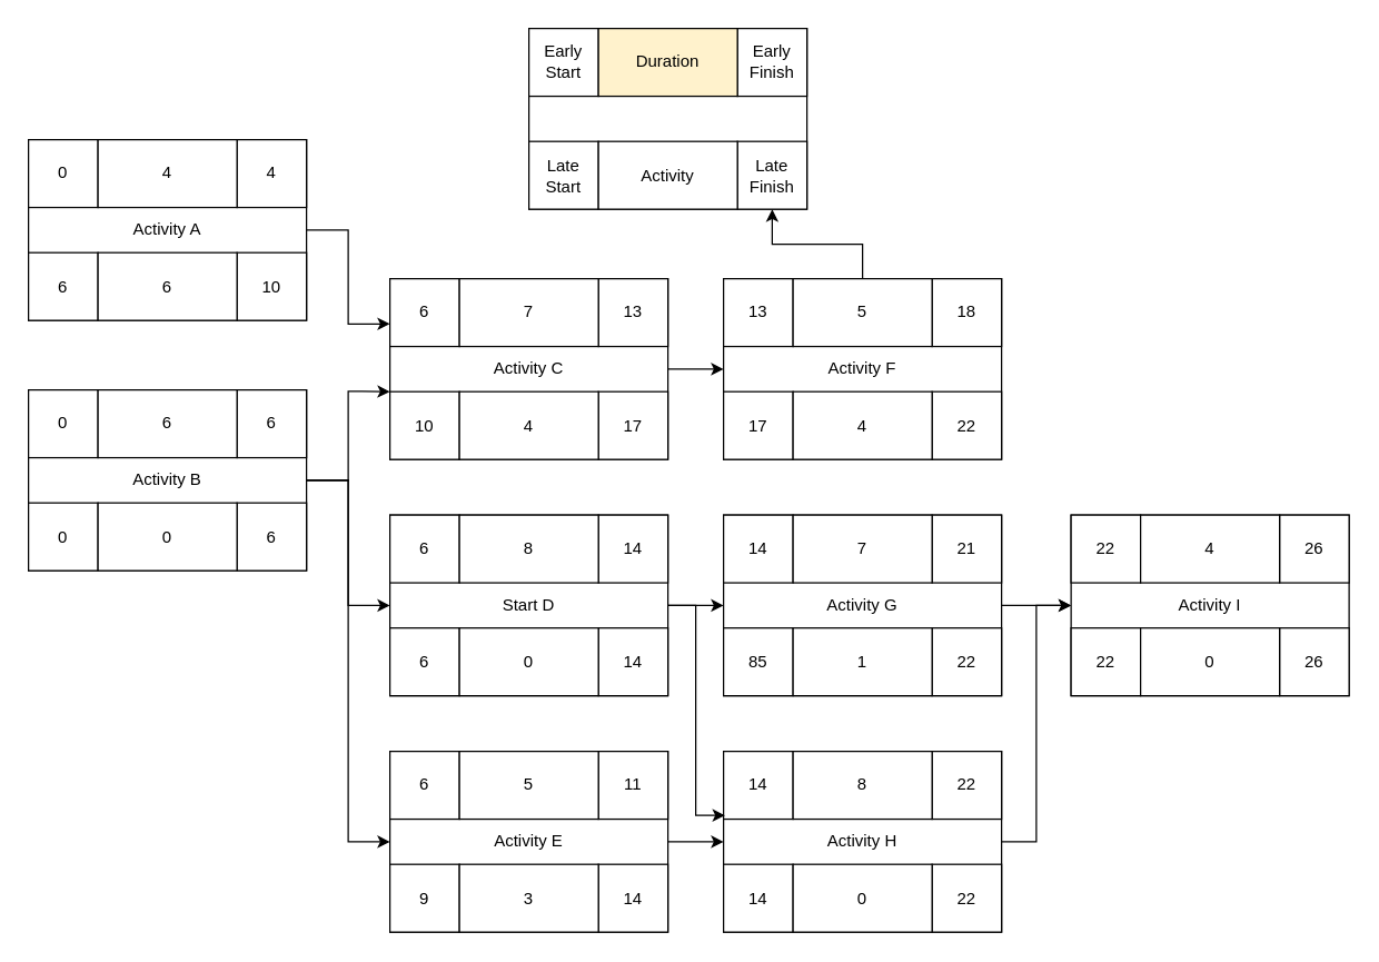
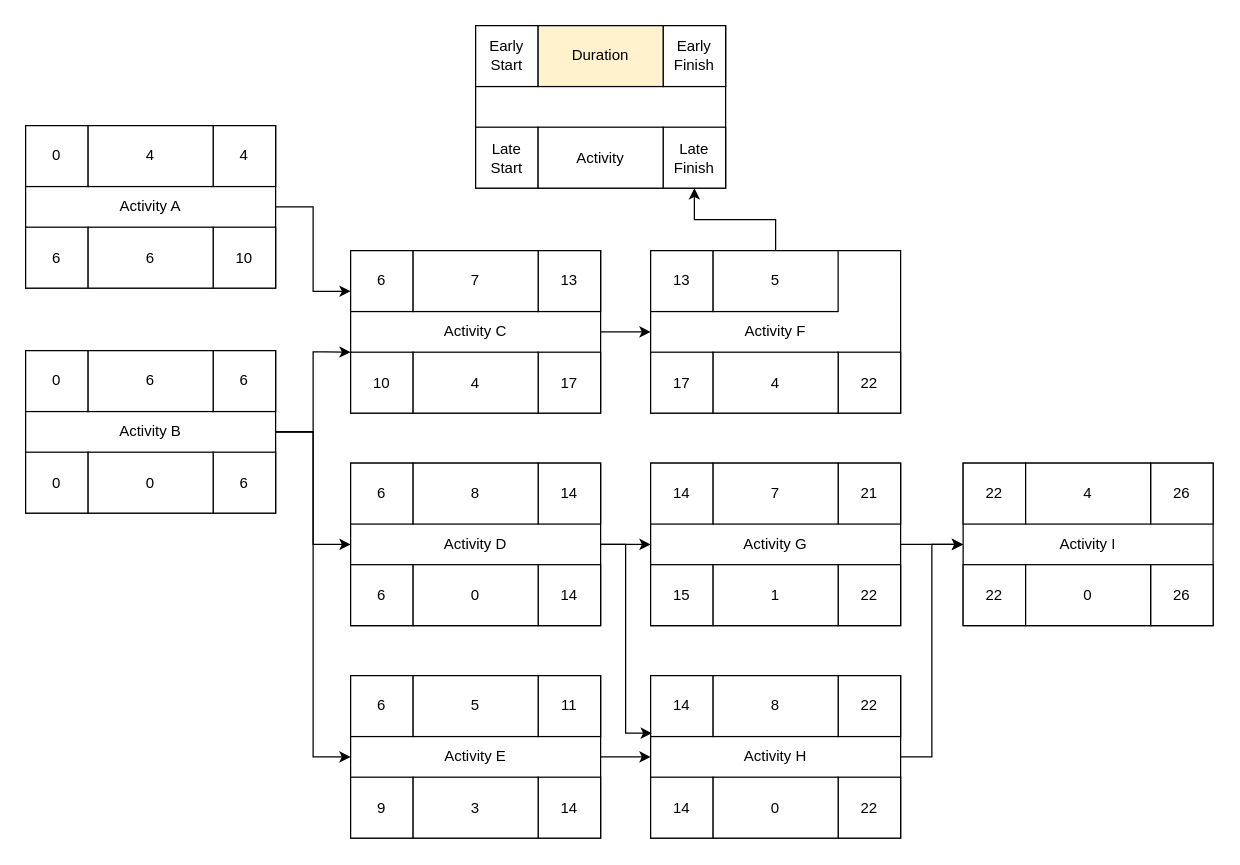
  <mxCell id="0" />
  <mxCell id="1" parent="0" />
  <mxCell id="2" value="" style="group" connectable="0" vertex="1" parent="1"><mxGeometry x="380" y="20" width="200" height="130" as="geometry" /></mxCell>
  <mxCell id="3" value="" style="rounded=0;whiteSpace=wrap;html=1;" vertex="1" parent="2"><mxGeometry width="200" height="130" as="geometry" /></mxCell>
  <mxCell id="4" value="Early Start" style="rounded=0;whiteSpace=wrap;html=1;" vertex="1" parent="2"><mxGeometry width="50" height="48.75" as="geometry" /></mxCell>
  <mxCell id="5" value="Late Start" style="rounded=0;whiteSpace=wrap;html=1;" vertex="1" parent="2"><mxGeometry y="81.25" width="50" height="48.75" as="geometry" /></mxCell>
  <mxCell id="6" value="Early Finish" style="rounded=0;whiteSpace=wrap;html=1;" vertex="1" parent="2"><mxGeometry x="150" width="50" height="48.75" as="geometry" /></mxCell>
  <mxCell id="7" value="Late Finish" style="rounded=0;whiteSpace=wrap;html=1;" vertex="1" parent="2"><mxGeometry x="150" y="81.25" width="50" height="48.75" as="geometry" /></mxCell>
  <mxCell id="8" value="Duration" style="rounded=0;whiteSpace=wrap;html=1;fillColor=#fff2cc;" vertex="1" parent="2"><mxGeometry x="50" width="100" height="48.75" as="geometry" /></mxCell>
  <mxCell id="9" value="Activity" style="rounded=0;whiteSpace=wrap;html=1;" vertex="1" parent="2"><mxGeometry x="50" y="81.25" width="100" height="48.75" as="geometry" /></mxCell>
  <mxCell id="10" value="" style="group" connectable="0" vertex="1" parent="1"><mxGeometry x="20" y="100" width="200" height="130" as="geometry" /></mxCell>
  <mxCell id="11" value="Activity A" style="rounded=0;whiteSpace=wrap;html=1;" vertex="1" parent="10"><mxGeometry width="200" height="130" as="geometry" /></mxCell>
  <mxCell id="12" value="0" style="rounded=0;whiteSpace=wrap;html=1;" vertex="1" parent="10"><mxGeometry width="50" height="48.75" as="geometry" /></mxCell>
  <mxCell id="13" value="6" style="rounded=0;whiteSpace=wrap;html=1;" vertex="1" parent="10"><mxGeometry y="81.25" width="50" height="48.75" as="geometry" /></mxCell>
  <mxCell id="14" value="4" style="rounded=0;whiteSpace=wrap;html=1;" vertex="1" parent="10"><mxGeometry x="150" width="50" height="48.75" as="geometry" /></mxCell>
  <mxCell id="15" value="10" style="rounded=0;whiteSpace=wrap;html=1;" vertex="1" parent="10"><mxGeometry x="150" y="81.25" width="50" height="48.75" as="geometry" /></mxCell>
  <mxCell id="16" value="4" style="rounded=0;whiteSpace=wrap;html=1;" vertex="1" parent="10"><mxGeometry x="50" width="100" height="48.75" as="geometry" /></mxCell>
  <mxCell id="17" value="6" style="rounded=0;whiteSpace=wrap;html=1;" vertex="1" parent="10"><mxGeometry x="50" y="81.25" width="100" height="48.75" as="geometry" /></mxCell>
  <mxCell id="18" value="" style="group" connectable="0" vertex="1" parent="1"><mxGeometry x="20" y="280" width="200" height="130" as="geometry" /></mxCell>
  <mxCell id="19" value="Activity B" style="rounded=0;whiteSpace=wrap;html=1;" vertex="1" parent="18"><mxGeometry width="200" height="130" as="geometry" /></mxCell>
  <mxCell id="20" value="0" style="rounded=0;whiteSpace=wrap;html=1;" vertex="1" parent="18"><mxGeometry width="50" height="48.75" as="geometry" /></mxCell>
  <mxCell id="21" value="0" style="rounded=0;whiteSpace=wrap;html=1;" vertex="1" parent="18"><mxGeometry y="81.25" width="50" height="48.75" as="geometry" /></mxCell>
  <mxCell id="22" value="6" style="rounded=0;whiteSpace=wrap;html=1;" vertex="1" parent="18"><mxGeometry x="150" width="50" height="48.75" as="geometry" /></mxCell>
  <mxCell id="23" value="6" style="rounded=0;whiteSpace=wrap;html=1;" vertex="1" parent="18"><mxGeometry x="150" y="81.25" width="50" height="48.75" as="geometry" /></mxCell>
  <mxCell id="24" value="6" style="rounded=0;whiteSpace=wrap;html=1;" vertex="1" parent="18"><mxGeometry x="50" width="100" height="48.75" as="geometry" /></mxCell>
  <mxCell id="25" value="0" style="rounded=0;whiteSpace=wrap;html=1;" vertex="1" parent="18"><mxGeometry x="50" y="81.25" width="100" height="48.75" as="geometry" /></mxCell>
  <mxCell id="26" value="" style="group" connectable="0" vertex="1" parent="1"><mxGeometry x="280" y="200" width="200" height="130" as="geometry" /></mxCell>
  <mxCell id="27" value="Activity C" style="rounded=0;whiteSpace=wrap;html=1;" vertex="1" parent="26"><mxGeometry width="200" height="130" as="geometry" /></mxCell>
  <mxCell id="28" value="6" style="rounded=0;whiteSpace=wrap;html=1;" vertex="1" parent="26"><mxGeometry width="50" height="48.75" as="geometry" /></mxCell>
  <mxCell id="29" value="10" style="rounded=0;whiteSpace=wrap;html=1;" vertex="1" parent="26"><mxGeometry y="81.25" width="50" height="48.75" as="geometry" /></mxCell>
  <mxCell id="30" value="13" style="rounded=0;whiteSpace=wrap;html=1;" vertex="1" parent="26"><mxGeometry x="150" width="50" height="48.75" as="geometry" /></mxCell>
  <mxCell id="31" value="17" style="rounded=0;whiteSpace=wrap;html=1;" vertex="1" parent="26"><mxGeometry x="150" y="81.25" width="50" height="48.75" as="geometry" /></mxCell>
  <mxCell id="32" value="7" style="rounded=0;whiteSpace=wrap;html=1;" vertex="1" parent="26"><mxGeometry x="50" width="100" height="48.75" as="geometry" /></mxCell>
  <mxCell id="33" value="4" style="rounded=0;whiteSpace=wrap;html=1;" vertex="1" parent="26"><mxGeometry x="50" y="81.25" width="100" height="48.75" as="geometry" /></mxCell>
  <mxCell id="34" style="edgeStyle=orthogonalEdgeStyle;rounded=0;orthogonalLoop=1;jettySize=auto;html=1;entryX=0;entryY=0.25;entryDx=0;entryDy=0;" edge="1" parent="1" source="11" target="27"><mxGeometry relative="1" as="geometry" /></mxCell>
  <mxCell id="35" style="edgeStyle=orthogonalEdgeStyle;rounded=0;orthogonalLoop=1;jettySize=auto;html=1;entryX=0;entryY=0;entryDx=0;entryDy=0;" edge="1" parent="1" source="19" target="29"><mxGeometry relative="1" as="geometry"><Array as="points"><mxPoint x="250" y="345" /><mxPoint x="250" y="281" /><mxPoint x="260" y="281" /></Array></mxGeometry></mxCell>
  <mxCell id="36" value="" style="group" connectable="0" vertex="1" parent="1"><mxGeometry x="280" y="370" width="200" height="130" as="geometry" /></mxCell>
- <mxCell id="37" value="Start D" style="rounded=0;whiteSpace=wrap;html=1;" vertex="1" parent="36"><mxGeometry width="200" height="130" as="geometry" /></mxCell>
+ <mxCell id="37" value="Activity D" style="rounded=0;whiteSpace=wrap;html=1;" vertex="1" parent="36"><mxGeometry width="200" height="130" as="geometry" /></mxCell>
  <mxCell id="38" value="6" style="rounded=0;whiteSpace=wrap;html=1;" vertex="1" parent="36"><mxGeometry width="50" height="48.75" as="geometry" /></mxCell>
  <mxCell id="39" value="6" style="rounded=0;whiteSpace=wrap;html=1;" vertex="1" parent="36"><mxGeometry y="81.25" width="50" height="48.75" as="geometry" /></mxCell>
  <mxCell id="40" value="14" style="rounded=0;whiteSpace=wrap;html=1;" vertex="1" parent="36"><mxGeometry x="150" width="50" height="48.75" as="geometry" /></mxCell>
  <mxCell id="41" value="14" style="rounded=0;whiteSpace=wrap;html=1;" vertex="1" parent="36"><mxGeometry x="150" y="81.25" width="50" height="48.75" as="geometry" /></mxCell>
  <mxCell id="42" value="8" style="rounded=0;whiteSpace=wrap;html=1;" vertex="1" parent="36"><mxGeometry x="50" width="100" height="48.75" as="geometry" /></mxCell>
  <mxCell id="43" value="0" style="rounded=0;whiteSpace=wrap;html=1;" vertex="1" parent="36"><mxGeometry x="50" y="81.25" width="100" height="48.75" as="geometry" /></mxCell>
  <mxCell id="44" style="edgeStyle=orthogonalEdgeStyle;rounded=0;orthogonalLoop=1;jettySize=auto;html=1;entryX=0;entryY=0.5;entryDx=0;entryDy=0;" edge="1" parent="1" source="19" target="37"><mxGeometry relative="1" as="geometry" /></mxCell>
  <mxCell id="45" value="" style="group" connectable="0" vertex="1" parent="1"><mxGeometry x="280" y="540" width="200" height="130" as="geometry" /></mxCell>
  <mxCell id="46" style="edgeStyle=orthogonalEdgeStyle;rounded=0;orthogonalLoop=1;jettySize=auto;html=1;" edge="1" parent="45" source="47"><mxGeometry relative="1" as="geometry"><mxPoint x="240" y="65" as="targetPoint" /></mxGeometry></mxCell>
  <mxCell id="47" value="Activity E" style="rounded=0;whiteSpace=wrap;html=1;" vertex="1" parent="45"><mxGeometry width="200" height="130" as="geometry" /></mxCell>
  <mxCell id="48" value="6" style="rounded=0;whiteSpace=wrap;html=1;" vertex="1" parent="45"><mxGeometry width="50" height="48.75" as="geometry" /></mxCell>
  <mxCell id="49" value="9" style="rounded=0;whiteSpace=wrap;html=1;" vertex="1" parent="45"><mxGeometry y="81.25" width="50" height="48.75" as="geometry" /></mxCell>
  <mxCell id="50" value="11" style="rounded=0;whiteSpace=wrap;html=1;" vertex="1" parent="45"><mxGeometry x="150" width="50" height="48.75" as="geometry" /></mxCell>
  <mxCell id="51" value="14" style="rounded=0;whiteSpace=wrap;html=1;" vertex="1" parent="45"><mxGeometry x="150" y="81.25" width="50" height="48.75" as="geometry" /></mxCell>
  <mxCell id="52" value="5" style="rounded=0;whiteSpace=wrap;html=1;" vertex="1" parent="45"><mxGeometry x="50" width="100" height="48.75" as="geometry" /></mxCell>
  <mxCell id="53" value="3" style="rounded=0;whiteSpace=wrap;html=1;" vertex="1" parent="45"><mxGeometry x="50" y="81.25" width="100" height="48.75" as="geometry" /></mxCell>
  <mxCell id="54" style="edgeStyle=orthogonalEdgeStyle;rounded=0;orthogonalLoop=1;jettySize=auto;html=1;entryX=0;entryY=0.5;entryDx=0;entryDy=0;" edge="1" parent="1" source="19" target="47"><mxGeometry relative="1" as="geometry" /></mxCell>
  <mxCell id="55" value="" style="group" connectable="0" vertex="1" parent="1"><mxGeometry x="520" y="200" width="200" height="130" as="geometry" /></mxCell>
  <mxCell id="56" value="Activity F" style="rounded=0;whiteSpace=wrap;html=1;" vertex="1" parent="55"><mxGeometry width="200" height="130" as="geometry" /></mxCell>
  <mxCell id="57" value="13" style="rounded=0;whiteSpace=wrap;html=1;" vertex="1" parent="55"><mxGeometry width="50" height="48.75" as="geometry" /></mxCell>
  <mxCell id="58" value="17" style="rounded=0;whiteSpace=wrap;html=1;" vertex="1" parent="55"><mxGeometry y="81.25" width="50" height="48.75" as="geometry" /></mxCell>
- <mxCell id="59" value="18" style="rounded=0;whiteSpace=wrap;html=1;" vertex="1" parent="55"><mxGeometry x="150" width="50" height="48.75" as="geometry" /></mxCell>
  <mxCell id="60" value="22" style="rounded=0;whiteSpace=wrap;html=1;" vertex="1" parent="55"><mxGeometry x="150" y="81.25" width="50" height="48.75" as="geometry" /></mxCell>
  <mxCell id="61" value="5" style="rounded=0;whiteSpace=wrap;html=1;" vertex="1" parent="55"><mxGeometry x="50" width="100" height="48.75" as="geometry" /></mxCell>
  <mxCell id="62" value="4" style="rounded=0;whiteSpace=wrap;html=1;" vertex="1" parent="55"><mxGeometry x="50" y="81.25" width="100" height="48.75" as="geometry" /></mxCell>
  <mxCell id="63" style="edgeStyle=orthogonalEdgeStyle;rounded=0;orthogonalLoop=1;jettySize=auto;html=1;entryX=0;entryY=0.5;entryDx=0;entryDy=0;" edge="1" parent="1" source="27" target="56"><mxGeometry relative="1" as="geometry" /></mxCell>
  <mxCell id="64" value="" style="group" connectable="0" vertex="1" parent="1"><mxGeometry x="520" y="370" width="200" height="130" as="geometry" /></mxCell>
  <mxCell id="65" value="Activity G" style="rounded=0;whiteSpace=wrap;html=1;" vertex="1" parent="64"><mxGeometry width="200" height="130" as="geometry" /></mxCell>
  <mxCell id="66" value="14" style="rounded=0;whiteSpace=wrap;html=1;" vertex="1" parent="64"><mxGeometry width="50" height="48.75" as="geometry" /></mxCell>
- <mxCell id="67" value="85" style="rounded=0;whiteSpace=wrap;html=1;" vertex="1" parent="64"><mxGeometry y="81.25" width="50" height="48.75" as="geometry" /></mxCell>
+ <mxCell id="67" value="15" style="rounded=0;whiteSpace=wrap;html=1;" vertex="1" parent="64"><mxGeometry y="81.25" width="50" height="48.75" as="geometry" /></mxCell>
  <mxCell id="68" value="21" style="rounded=0;whiteSpace=wrap;html=1;" vertex="1" parent="64"><mxGeometry x="150" width="50" height="48.75" as="geometry" /></mxCell>
  <mxCell id="69" value="22" style="rounded=0;whiteSpace=wrap;html=1;" vertex="1" parent="64"><mxGeometry x="150" y="81.25" width="50" height="48.75" as="geometry" /></mxCell>
  <mxCell id="70" value="7" style="rounded=0;whiteSpace=wrap;html=1;" vertex="1" parent="64"><mxGeometry x="50" width="100" height="48.75" as="geometry" /></mxCell>
  <mxCell id="71" value="1" style="rounded=0;whiteSpace=wrap;html=1;" vertex="1" parent="64"><mxGeometry x="50" y="81.25" width="100" height="48.75" as="geometry" /></mxCell>
  <mxCell id="72" style="edgeStyle=orthogonalEdgeStyle;rounded=0;orthogonalLoop=1;jettySize=auto;html=1;entryX=0;entryY=0.5;entryDx=0;entryDy=0;" edge="1" parent="1" source="37" target="65"><mxGeometry relative="1" as="geometry" /></mxCell>
  <mxCell id="73" value="" style="group" connectable="0" vertex="1" parent="1"><mxGeometry x="520" y="540" width="200" height="130" as="geometry" /></mxCell>
  <mxCell id="74" value="Activity H" style="rounded=0;whiteSpace=wrap;html=1;" vertex="1" parent="73"><mxGeometry width="200" height="130" as="geometry" /></mxCell>
  <mxCell id="75" value="14" style="rounded=0;whiteSpace=wrap;html=1;" vertex="1" parent="73"><mxGeometry width="50" height="48.75" as="geometry" /></mxCell>
  <mxCell id="76" value="14" style="rounded=0;whiteSpace=wrap;html=1;" vertex="1" parent="73"><mxGeometry y="81.25" width="50" height="48.75" as="geometry" /></mxCell>
  <mxCell id="77" value="22" style="rounded=0;whiteSpace=wrap;html=1;" vertex="1" parent="73"><mxGeometry x="150" width="50" height="48.75" as="geometry" /></mxCell>
  <mxCell id="78" value="22" style="rounded=0;whiteSpace=wrap;html=1;" vertex="1" parent="73"><mxGeometry x="150" y="81.25" width="50" height="48.75" as="geometry" /></mxCell>
  <mxCell id="79" value="8" style="rounded=0;whiteSpace=wrap;html=1;" vertex="1" parent="73"><mxGeometry x="50" width="100" height="48.75" as="geometry" /></mxCell>
  <mxCell id="80" value="0" style="rounded=0;whiteSpace=wrap;html=1;" vertex="1" parent="73"><mxGeometry x="50" y="81.25" width="100" height="48.75" as="geometry" /></mxCell>
  <mxCell id="81" style="edgeStyle=orthogonalEdgeStyle;rounded=0;orthogonalLoop=1;jettySize=auto;html=1;entryX=0.005;entryY=0.354;entryDx=0;entryDy=0;entryPerimeter=0;" edge="1" parent="1" source="37" target="74"><mxGeometry relative="1" as="geometry" /></mxCell>
  <mxCell id="82" value="" style="group" connectable="0" vertex="1" parent="1"><mxGeometry x="770" y="370" width="200" height="130" as="geometry" /></mxCell>
  <mxCell id="83" value="Activity I" style="rounded=0;whiteSpace=wrap;html=1;" vertex="1" parent="82"><mxGeometry width="200" height="130" as="geometry" /></mxCell>
  <mxCell id="84" value="22" style="rounded=0;whiteSpace=wrap;html=1;" vertex="1" parent="82"><mxGeometry width="50" height="48.75" as="geometry" /></mxCell>
  <mxCell id="85" value="22" style="rounded=0;whiteSpace=wrap;html=1;" vertex="1" parent="82"><mxGeometry y="81.25" width="50" height="48.75" as="geometry" /></mxCell>
  <mxCell id="86" value="26" style="rounded=0;whiteSpace=wrap;html=1;" vertex="1" parent="82"><mxGeometry x="150" width="50" height="48.75" as="geometry" /></mxCell>
  <mxCell id="87" value="26" style="rounded=0;whiteSpace=wrap;html=1;" vertex="1" parent="82"><mxGeometry x="150" y="81.25" width="50" height="48.75" as="geometry" /></mxCell>
  <mxCell id="88" value="4" style="rounded=0;whiteSpace=wrap;html=1;" vertex="1" parent="82"><mxGeometry x="50" width="100" height="48.75" as="geometry" /></mxCell>
  <mxCell id="89" value="0" style="rounded=0;whiteSpace=wrap;html=1;" vertex="1" parent="82"><mxGeometry x="50" y="81.25" width="100" height="48.75" as="geometry" /></mxCell>
  <mxCell id="90" style="edgeStyle=orthogonalEdgeStyle;rounded=0;orthogonalLoop=1;jettySize=auto;html=1;" edge="1" parent="1" source="56" target="7"><mxGeometry relative="1" as="geometry" /></mxCell>
  <mxCell id="91" style="edgeStyle=orthogonalEdgeStyle;rounded=0;orthogonalLoop=1;jettySize=auto;html=1;entryX=0;entryY=0.5;entryDx=0;entryDy=0;" edge="1" parent="1" source="65" target="83"><mxGeometry relative="1" as="geometry" /></mxCell>
  <mxCell id="92" style="edgeStyle=orthogonalEdgeStyle;rounded=0;orthogonalLoop=1;jettySize=auto;html=1;entryX=0;entryY=0.5;entryDx=0;entryDy=0;" edge="1" parent="1" source="74" target="83"><mxGeometry relative="1" as="geometry" /></mxCell>
